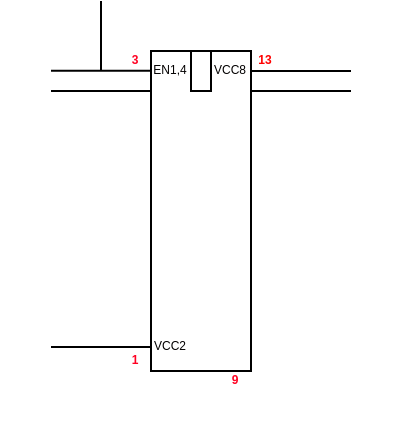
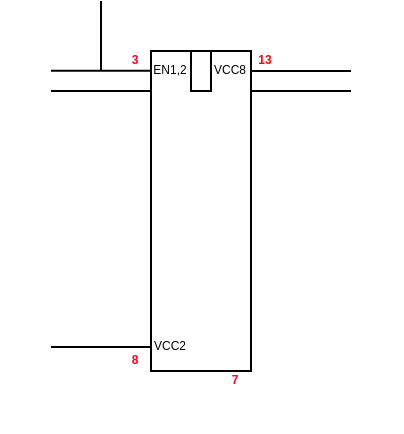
  <mxCell id="0" />
  <mxCell id="1" parent="0" />
- <mxCell id="2" value="&lt;b&gt;&lt;font color=&quot;#ff0022&quot;&gt;9&lt;/font&gt;&lt;/b&gt;" style="text;html=1;strokeColor=none;fillColor=none;align=center;verticalAlign=middle;whiteSpace=wrap;rounded=0;fontSize=6;" parent="1" vertex="1"><mxGeometry x="110" y="180" width="15" height="10" as="geometry" /></mxCell>
+ <mxCell id="2" value="&lt;b&gt;&lt;font color=&quot;#ff0022&quot;&gt;7&lt;/font&gt;&lt;/b&gt;" style="text;html=1;strokeColor=none;fillColor=none;align=center;verticalAlign=middle;whiteSpace=wrap;rounded=0;fontSize=6;" parent="1" vertex="1"><mxGeometry x="110" y="180" width="15" height="10" as="geometry" /></mxCell>
  <mxCell id="3" value="" style="endArrow=none;html=1;rounded=0;fontSize=6;fontColor=#FF0022;" parent="1" edge="1"><mxGeometry width="50" height="50" relative="1" as="geometry"><mxPoint x="125" y="40" as="sourcePoint" /><mxPoint x="175" y="40" as="targetPoint" /></mxGeometry></mxCell>
  <mxCell id="4" value="" style="group" parent="1" vertex="1" connectable="0"><mxGeometry x="25" y="20" width="150" height="160" as="geometry" /></mxCell>
  <mxCell id="5" value="" style="group" parent="4" vertex="1" connectable="0"><mxGeometry width="100" height="160" as="geometry" /></mxCell>
  <mxCell id="6" value="" style="group" parent="5" vertex="1" connectable="0"><mxGeometry x="50" width="50" height="160" as="geometry" /></mxCell>
  <mxCell id="7" value="" style="rounded=0;whiteSpace=wrap;html=1;rotation=-90;" parent="6" vertex="1"><mxGeometry x="-55" y="55" width="160" height="50" as="geometry" /></mxCell>
  <mxCell id="8" value="" style="rounded=0;whiteSpace=wrap;html=1;" parent="6" vertex="1"><mxGeometry x="20" width="10" height="20" as="geometry" /></mxCell>
- <mxCell id="9" value="&lt;font color=&quot;#030000&quot;&gt;EN1,4&lt;/font&gt;" style="text;html=1;strokeColor=none;fillColor=none;align=center;verticalAlign=middle;whiteSpace=wrap;rounded=0;fontSize=6;fontColor=#FF0022;" parent="6" vertex="1"><mxGeometry y="5" width="20" height="10" as="geometry" /></mxCell>
+ <mxCell id="9" value="&lt;font color=&quot;#030000&quot;&gt;EN1,2&lt;/font&gt;" style="text;html=1;strokeColor=none;fillColor=none;align=center;verticalAlign=middle;whiteSpace=wrap;rounded=0;fontSize=6;fontColor=#FF0022;" parent="6" vertex="1"><mxGeometry y="5" width="20" height="10" as="geometry" /></mxCell>
  <mxCell id="10" value="&lt;font color=&quot;#030000&quot;&gt;VCC8&lt;/font&gt;" style="text;html=1;strokeColor=none;fillColor=none;align=center;verticalAlign=middle;whiteSpace=wrap;rounded=0;fontSize=6;fontColor=#FF0022;" parent="6" vertex="1"><mxGeometry x="30" y="5" width="20" height="10" as="geometry" /></mxCell>
  <mxCell id="11" value="&lt;font color=&quot;#030000&quot;&gt;VCC2&lt;/font&gt;" style="text;html=1;strokeColor=none;fillColor=none;align=center;verticalAlign=middle;whiteSpace=wrap;rounded=0;fontSize=6;fontColor=#FF0022;" parent="6" vertex="1"><mxGeometry y="143" width="20" height="10" as="geometry" /></mxCell>
  <mxCell id="12" value="" style="endArrow=none;html=1;rounded=0;fontSize=6;fontColor=#FF0022;" parent="5" edge="1"><mxGeometry width="50" height="50" relative="1" as="geometry"><mxPoint y="9.88" as="sourcePoint" /><mxPoint x="50" y="9.88" as="targetPoint" /></mxGeometry></mxCell>
  <mxCell id="13" value="" style="endArrow=none;html=1;rounded=0;fontSize=6;fontColor=#FF0022;" parent="5" edge="1"><mxGeometry width="50" height="50" relative="1" as="geometry"><mxPoint y="20" as="sourcePoint" /><mxPoint x="50" y="20" as="targetPoint" /></mxGeometry></mxCell>
  <mxCell id="14" value="" style="endArrow=none;html=1;rounded=0;fontSize=6;fontColor=#FF0022;" parent="5" edge="1"><mxGeometry width="50" height="50" relative="1" as="geometry"><mxPoint y="148" as="sourcePoint" /><mxPoint x="50" y="148" as="targetPoint" /></mxGeometry></mxCell>
- <mxCell id="15" value="&lt;b&gt;&lt;font color=&quot;#ff0022&quot;&gt;1&lt;/font&gt;&lt;/b&gt;" style="text;html=1;strokeColor=none;fillColor=none;align=center;verticalAlign=middle;whiteSpace=wrap;rounded=0;fontSize=6;" parent="5" vertex="1"><mxGeometry x="35" y="150" width="15" height="10" as="geometry" /></mxCell>
+ <mxCell id="15" value="&lt;b&gt;&lt;font color=&quot;#ff0022&quot;&gt;8&lt;/font&gt;&lt;/b&gt;" style="text;html=1;strokeColor=none;fillColor=none;align=center;verticalAlign=middle;whiteSpace=wrap;rounded=0;fontSize=6;" parent="5" vertex="1"><mxGeometry x="35" y="150" width="15" height="10" as="geometry" /></mxCell>
  <mxCell id="16" value="&lt;b&gt;&lt;font color=&quot;#ff0022&quot;&gt;3&lt;/font&gt;&lt;/b&gt;" style="text;html=1;strokeColor=none;fillColor=none;align=center;verticalAlign=middle;whiteSpace=wrap;rounded=0;fontSize=6;" parent="5" vertex="1"><mxGeometry x="35" width="15" height="10" as="geometry" /></mxCell>
  <mxCell id="17" value="" style="endArrow=none;html=1;rounded=0;fontSize=6;fontColor=#030000;" parent="5" edge="1"><mxGeometry width="50" height="50" relative="1" as="geometry"><mxPoint x="25" y="-25" as="sourcePoint" /><mxPoint x="25" y="10" as="targetPoint" /></mxGeometry></mxCell>
  <mxCell id="18" value="" style="endArrow=none;html=1;rounded=0;fontSize=6;fontColor=#FF0022;" parent="4" edge="1"><mxGeometry width="50" height="50" relative="1" as="geometry"><mxPoint x="100" y="10" as="sourcePoint" /><mxPoint x="150" y="10" as="targetPoint" /></mxGeometry></mxCell>
  <mxCell id="19" value="&lt;b&gt;&lt;font color=&quot;#ff0000&quot;&gt;13&lt;/font&gt;&lt;/b&gt;" style="text;html=1;strokeColor=none;fillColor=none;align=center;verticalAlign=middle;whiteSpace=wrap;rounded=0;fontSize=6;" parent="4" vertex="1"><mxGeometry x="100" width="15" height="10" as="geometry" /></mxCell>
